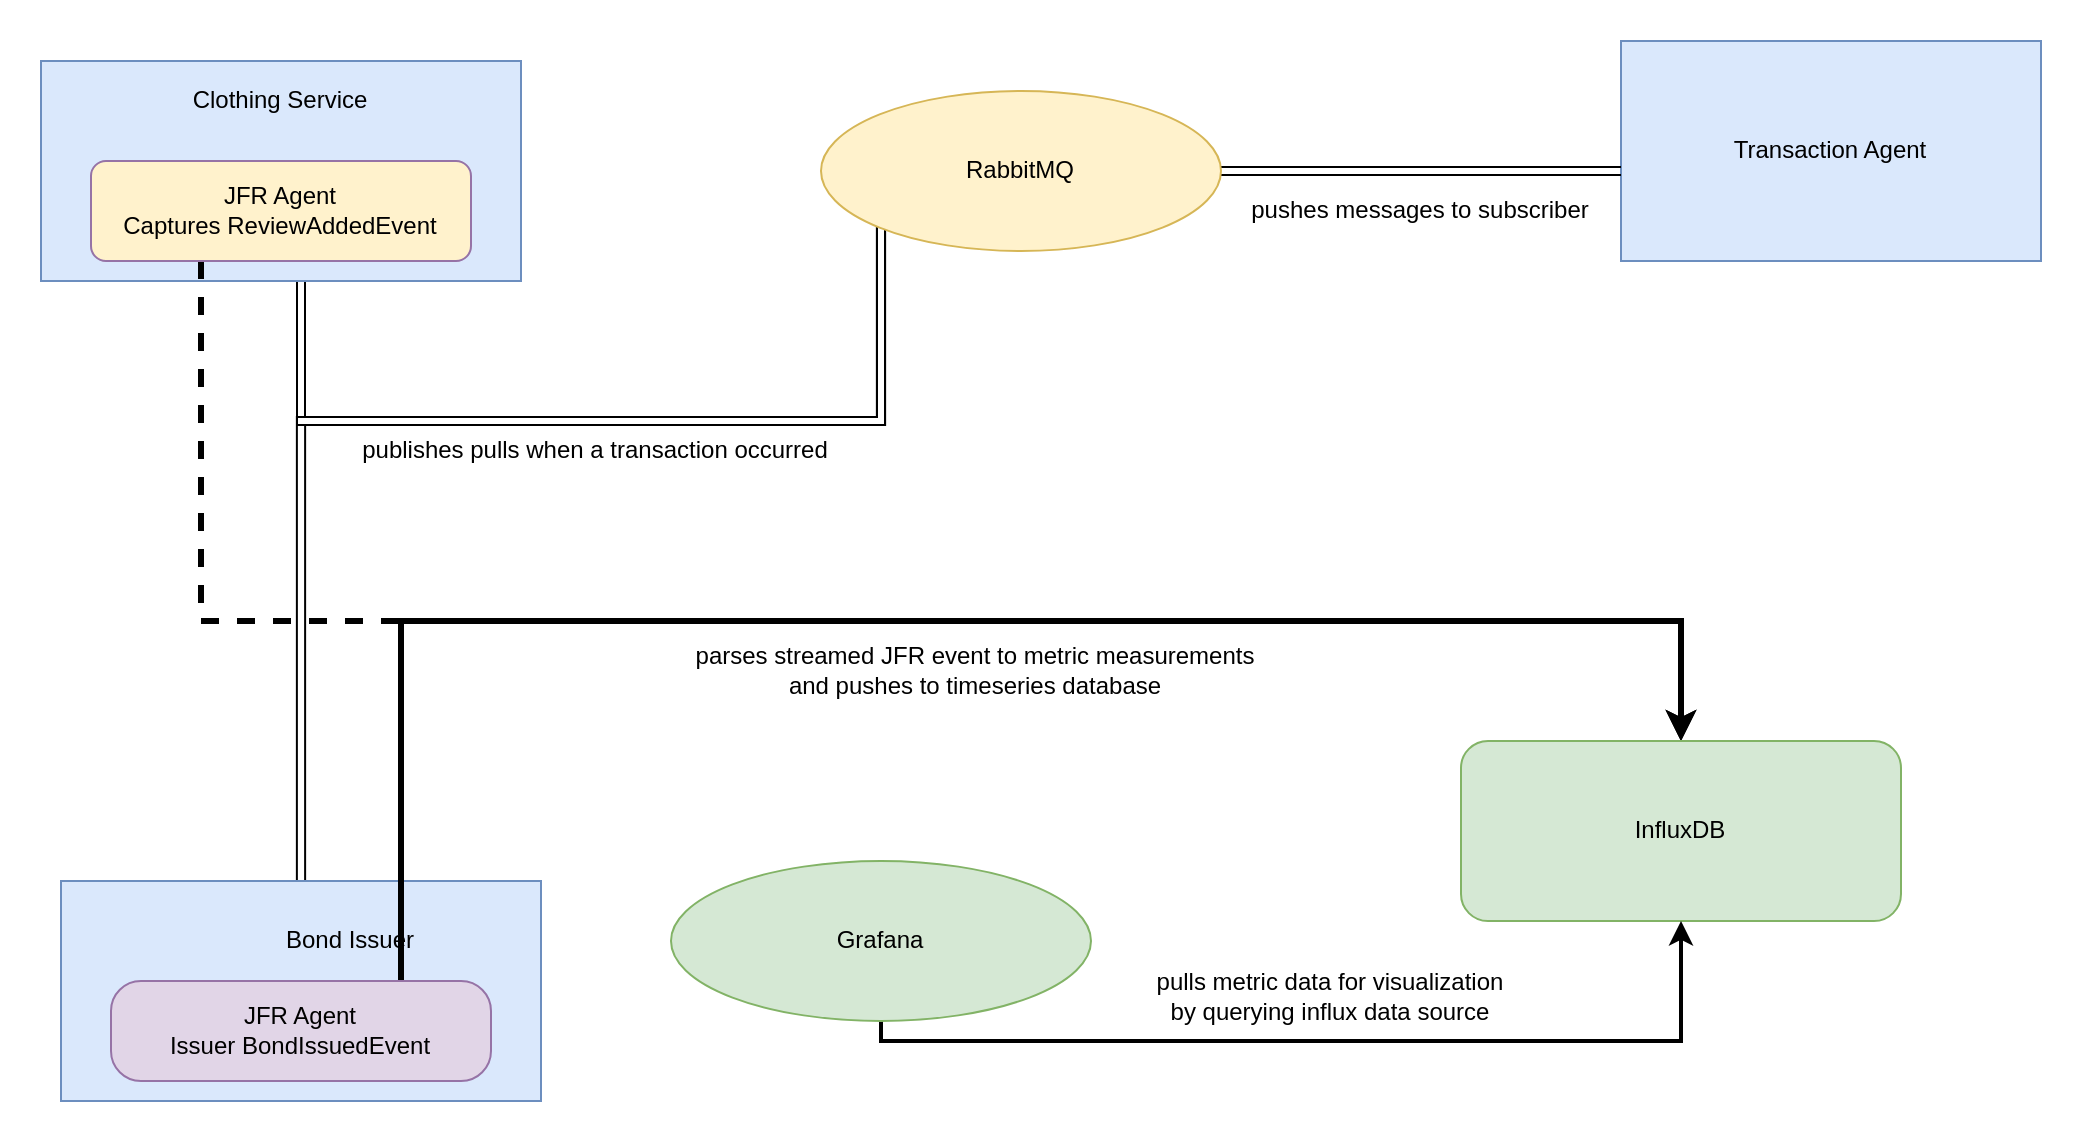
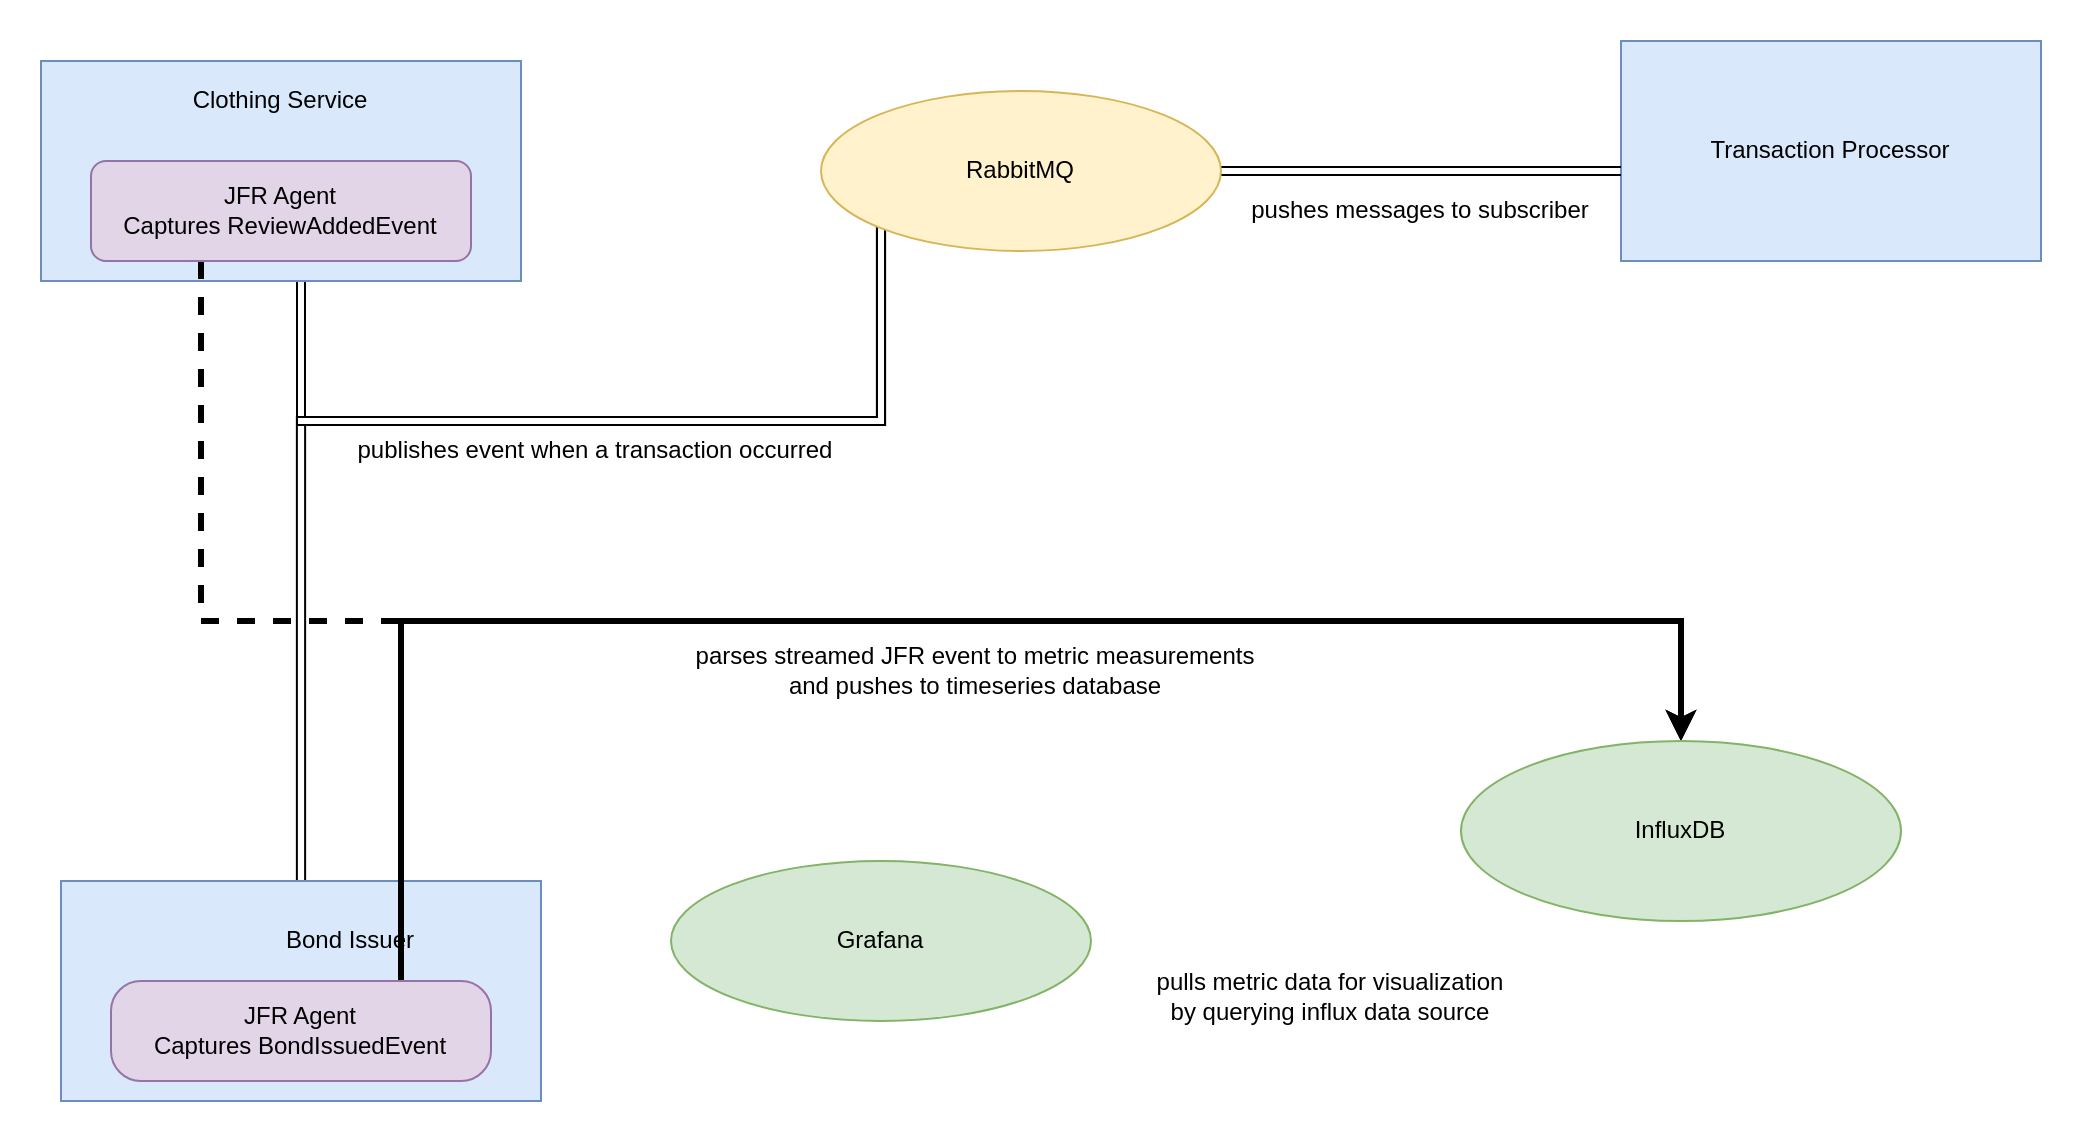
  <mxCell id="0" />
  <mxCell id="1" parent="0" />
  <mxCell id="2" style="edgeStyle=orthogonalEdgeStyle;shape=link;rounded=0;orthogonalLoop=1;jettySize=auto;html=1;strokeWidth=1;width=4;entryX=0;entryY=0.5;entryDx=0;entryDy=0;" parent="1" source="3" target="21" edge="1"><mxGeometry relative="1" as="geometry"><mxPoint x="160" y="220" as="targetPoint" /><Array as="points"><mxPoint x="150" y="210" /><mxPoint x="440" y="210" /></Array></mxGeometry></mxCell>
  <mxCell id="3" value="&lt;div&gt;&lt;br&gt;&lt;/div&gt;" style="rounded=0;whiteSpace=wrap;html=1;fillColor=#dae8fc;strokeColor=#6c8ebf;align=center;" parent="1" vertex="1"><mxGeometry x="20" y="30" width="240" height="110" as="geometry" /></mxCell>
  <mxCell id="4" style="edgeStyle=orthogonalEdgeStyle;rounded=0;orthogonalLoop=1;jettySize=auto;html=1;strokeWidth=1;shape=link;width=4.118;entryX=0;entryY=0.5;entryDx=0;entryDy=0;" parent="1" source="5" target="21" edge="1"><mxGeometry relative="1" as="geometry"><mxPoint x="370" y="190" as="targetPoint" /><Array as="points"><mxPoint x="150" y="210" /><mxPoint x="440" y="210" /></Array></mxGeometry></mxCell>
  <mxCell id="5" value="&lt;p style=&quot;line-height: 120%&quot;&gt;&lt;br&gt;&lt;/p&gt;" style="rounded=0;whiteSpace=wrap;html=1;fillColor=#dae8fc;strokeColor=#6c8ebf;" parent="1" vertex="1"><mxGeometry x="30" y="440" width="240" height="110" as="geometry" /></mxCell>
- <mxCell id="6" value="Transaction Agent" style="rounded=0;whiteSpace=wrap;html=1;fillColor=#dae8fc;strokeColor=#6c8ebf;" parent="1" vertex="1"><mxGeometry x="810" y="20" width="210" height="110" as="geometry" /></mxCell>
+ <mxCell id="6" value="Transaction Processor" style="rounded=0;whiteSpace=wrap;html=1;fillColor=#dae8fc;strokeColor=#6c8ebf;" parent="1" vertex="1"><mxGeometry x="810" y="20" width="210" height="110" as="geometry" /></mxCell>
  <mxCell id="7" style="edgeStyle=orthogonalEdgeStyle;rounded=0;orthogonalLoop=1;jettySize=auto;html=1;strokeWidth=3;entryX=0.5;entryY=0;entryDx=0;entryDy=0;dashed=1;" parent="1" source="8" target="13" edge="1"><mxGeometry relative="1" as="geometry"><mxPoint x="850" y="470" as="targetPoint" /><Array as="points"><mxPoint x="100" y="310" /><mxPoint x="840" y="310" /></Array></mxGeometry></mxCell>
- <mxCell id="8" value="JFR Agent&lt;br&gt;Captures ReviewAddedEvent" style="rounded=1;whiteSpace=wrap;html=1;fillColor=#fff2cc;strokeColor=#9673a6;" parent="1" vertex="1"><mxGeometry x="45" y="80" width="190" height="50" as="geometry" /></mxCell>
+ <mxCell id="8" value="JFR Agent&lt;br&gt;Captures ReviewAddedEvent" style="rounded=1;whiteSpace=wrap;html=1;fillColor=#e1d5e7;strokeColor=#9673a6;" parent="1" vertex="1"><mxGeometry x="45" y="80" width="190" height="50" as="geometry" /></mxCell>
  <mxCell id="9" style="edgeStyle=orthogonalEdgeStyle;rounded=0;orthogonalLoop=1;jettySize=auto;html=1;strokeWidth=3;entryX=0.5;entryY=0;entryDx=0;entryDy=0;" parent="1" source="10" edge="1" target="13"><mxGeometry relative="1" as="geometry"><mxPoint x="850" y="480" as="targetPoint" /><Array as="points"><mxPoint x="200" y="310" /><mxPoint x="840" y="310" /></Array></mxGeometry></mxCell>
- <mxCell id="10" value="JFR Agent&lt;br&gt;Issuer BondIssuedEvent" style="rounded=1;whiteSpace=wrap;html=1;fillColor=#e1d5e7;strokeColor=#9673a6;arcSize=30;" parent="1" vertex="1"><mxGeometry x="55" y="490" width="190" height="50" as="geometry" /></mxCell>
+ <mxCell id="10" value="JFR Agent&lt;br&gt;Captures BondIssuedEvent" style="rounded=1;whiteSpace=wrap;html=1;fillColor=#e1d5e7;strokeColor=#9673a6;arcSize=30;" parent="1" vertex="1"><mxGeometry x="55" y="490" width="190" height="50" as="geometry" /></mxCell>
  <mxCell id="11" value="Clothing Service" style="text;html=1;strokeColor=none;fillColor=none;align=center;verticalAlign=middle;whiteSpace=wrap;rounded=0;" parent="1" vertex="1"><mxGeometry x="75" y="40" width="130" height="20" as="geometry" /></mxCell>
  <mxCell id="12" value="Bond Issuer" style="text;html=1;strokeColor=none;fillColor=none;align=center;verticalAlign=middle;whiteSpace=wrap;rounded=0;" parent="1" vertex="1"><mxGeometry x="110" y="460" width="130" height="20" as="geometry" /></mxCell>
- <mxCell id="13" value="InfluxDB" style="whiteSpace=wrap;html=1;fillColor=#d5e8d4;strokeColor=#82b366;rounded=1;" parent="1" vertex="1"><mxGeometry x="730" y="370" width="220" height="90" as="geometry" /></mxCell>
- <mxCell id="14" style="edgeStyle=orthogonalEdgeStyle;rounded=0;orthogonalLoop=1;jettySize=auto;html=1;entryX=0.5;entryY=1;entryDx=0;entryDy=0;strokeWidth=2;" parent="1" source="15" target="13" edge="1"><mxGeometry relative="1" as="geometry"><Array as="points"><mxPoint x="840" y="520" /></Array></mxGeometry></mxCell>
+ <mxCell id="13" value="InfluxDB" style="ellipse;whiteSpace=wrap;html=1;fillColor=#d5e8d4;strokeColor=#82b366;" parent="1" vertex="1"><mxGeometry x="730" y="370" width="220" height="90" as="geometry" /></mxCell>
  <mxCell id="15" value="Grafana" style="ellipse;whiteSpace=wrap;html=1;fillColor=#d5e8d4;strokeColor=#82b366;" parent="1" vertex="1"><mxGeometry x="335" y="430" width="210" height="80" as="geometry" /></mxCell>
  <mxCell id="16" style="edgeStyle=orthogonalEdgeStyle;rounded=0;orthogonalLoop=1;jettySize=auto;html=1;exitX=0.5;exitY=1;exitDx=0;exitDy=0;" parent="1" source="12" target="12" edge="1"><mxGeometry relative="1" as="geometry" /></mxCell>
  <mxCell id="17" value="pulls metric data for visualization by querying influx data source&lt;br&gt;" style="text;html=1;strokeColor=none;fillColor=none;align=center;verticalAlign=middle;whiteSpace=wrap;rounded=0;" parent="1" vertex="1"><mxGeometry x="570" y="480" width="190" height="35" as="geometry" /></mxCell>
  <mxCell id="18" value="parses streamed JFR event to metric measurements and pushes to timeseries database" style="text;html=1;strokeColor=none;fillColor=none;align=center;verticalAlign=middle;whiteSpace=wrap;rounded=0;" parent="1" vertex="1"><mxGeometry x="340" y="300" width="295" height="70" as="geometry" /></mxCell>
  <mxCell id="19" style="edgeStyle=orthogonalEdgeStyle;rounded=0;orthogonalLoop=1;jettySize=auto;html=1;exitX=0.5;exitY=1;exitDx=0;exitDy=0;strokeWidth=3;" parent="1" source="17" target="17" edge="1"><mxGeometry relative="1" as="geometry" /></mxCell>
  <mxCell id="20" style="edgeStyle=orthogonalEdgeStyle;shape=link;rounded=0;orthogonalLoop=1;jettySize=auto;html=1;strokeColor=#000000;" edge="1" parent="1" source="21" target="6"><mxGeometry relative="1" as="geometry"><Array as="points"><mxPoint x="760" y="85" /><mxPoint x="760" y="85" /></Array></mxGeometry></mxCell>
  <mxCell id="21" value="RabbitMQ" style="ellipse;whiteSpace=wrap;html=1;fillColor=#fff2cc;strokeColor=#d6b656;" parent="1" vertex="1"><mxGeometry x="410" y="45" width="200" height="80" as="geometry" /></mxCell>
- <mxCell id="22" value="publishes pulls when a transaction occurred" style="text;html=1;strokeColor=none;fillColor=none;align=center;verticalAlign=middle;whiteSpace=wrap;rounded=0;" parent="1" vertex="1"><mxGeometry x="170" y="200" width="255" height="50" as="geometry" /></mxCell>
+ <mxCell id="22" value="publishes event when a transaction occurred" style="text;html=1;strokeColor=none;fillColor=none;align=center;verticalAlign=middle;whiteSpace=wrap;rounded=0;" parent="1" vertex="1"><mxGeometry x="170" y="200" width="255" height="50" as="geometry" /></mxCell>
  <mxCell id="23" value="pushes messages to subscriber" style="text;html=1;strokeColor=none;fillColor=none;align=center;verticalAlign=middle;whiteSpace=wrap;rounded=0;" parent="1" vertex="1"><mxGeometry x="600" y="90" width="220" height="30" as="geometry" /></mxCell>
